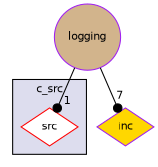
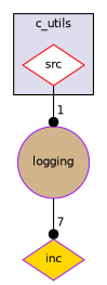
  digraph {
    compound=true
    node [color=purple fontname=Helvetica fontsize=10 shape=diamond style=filled]
    edge [arrowhead=dot labeldistance=1.5 labelfontname=Helvetica labelfontsize=10]
    n1 [color=red fillcolor=white label=src pencolor=black]
    n2 [fillcolor=tan label=logging shape=circle]
    n3 [fillcolor=gold label=inc]
    subgraph cluster_1 {
      bgcolor="#ddddee"
      fontname=Helvetica
      fontsize=10
-     label=c_src
+     label=c_utils
      pencolor=black
      n1
    }
-   n2 -> n1 [headlabel=1]
+   n1 -> n2 [headlabel=1]
    n2 -> n3 [headlabel=7]
  }
